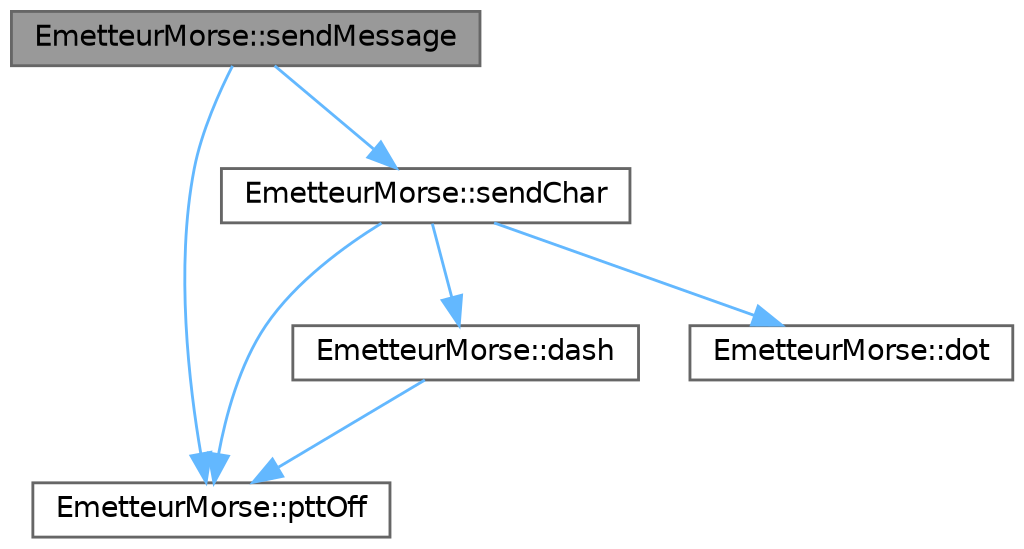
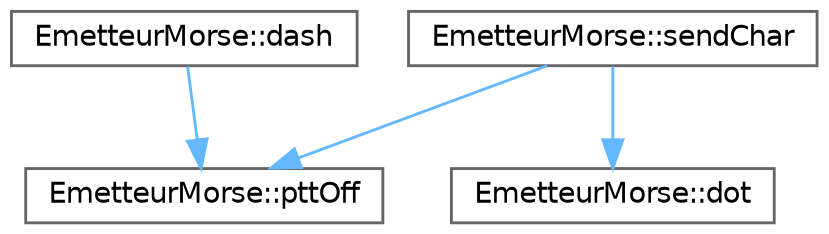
  digraph {
    rankdir=TB
    node [color=grey40 fillcolor=white fontname=Helvetica fontsize=10 shape=box style=filled]
    edge [color=steelblue1 fontname=Helvetica fontsize=10 labelfontname=Helvetica labelfontsize=10 style=solid]
-   n1 [color=gray40 fillcolor=grey60 fontcolor=black height=0.2 label="EmetteurMorse::sendMessage" width=0.4]
    n2 [height=0.2 label="EmetteurMorse::pttOff" width=0.4]
    n3 [height=0.2 label="EmetteurMorse::sendChar" width=0.4]
    n4 [height=0.2 label="EmetteurMorse::dash" width=0.4]
    n5 [height=0.2 label="EmetteurMorse::dot" width=0.4]
-   n1 -> n2
-   n1 -> n3
    n3 -> n2
-   n3 -> n4
    n3 -> n5
    n4 -> n2
  }
